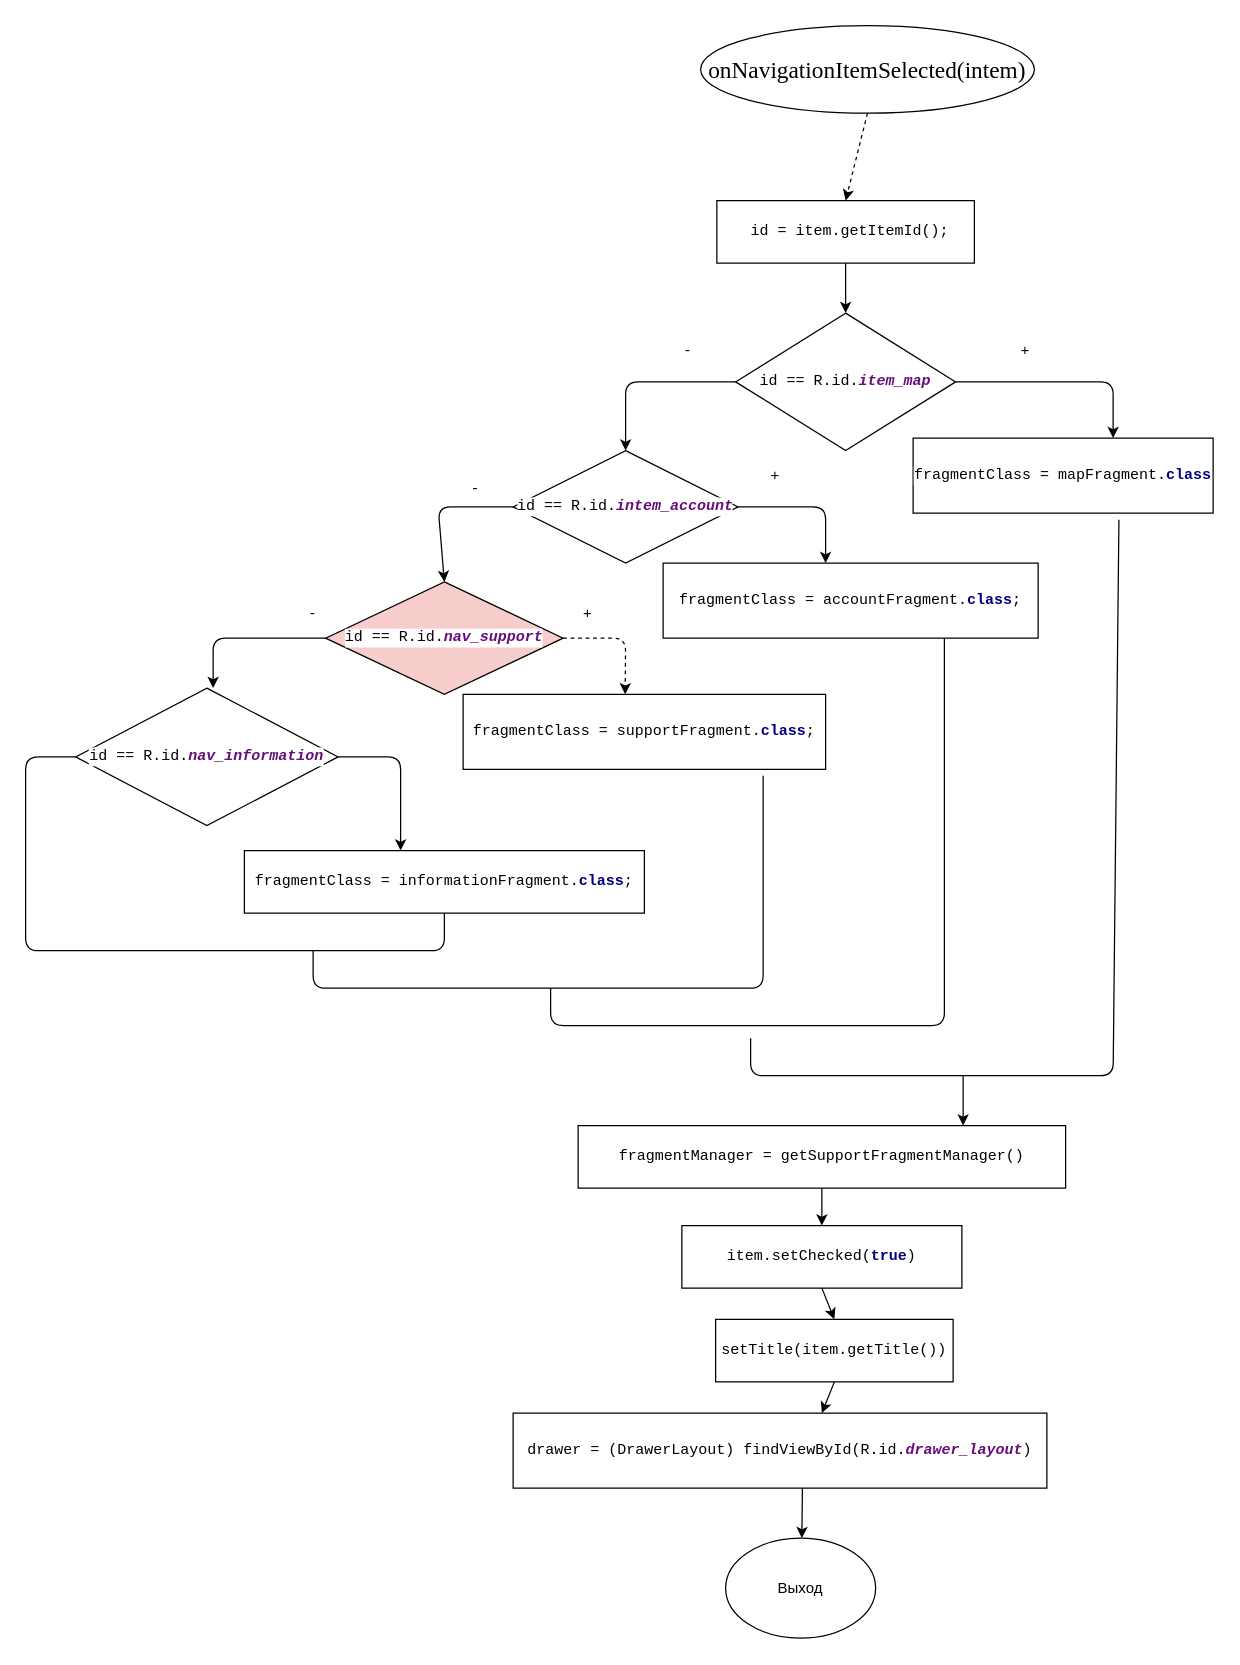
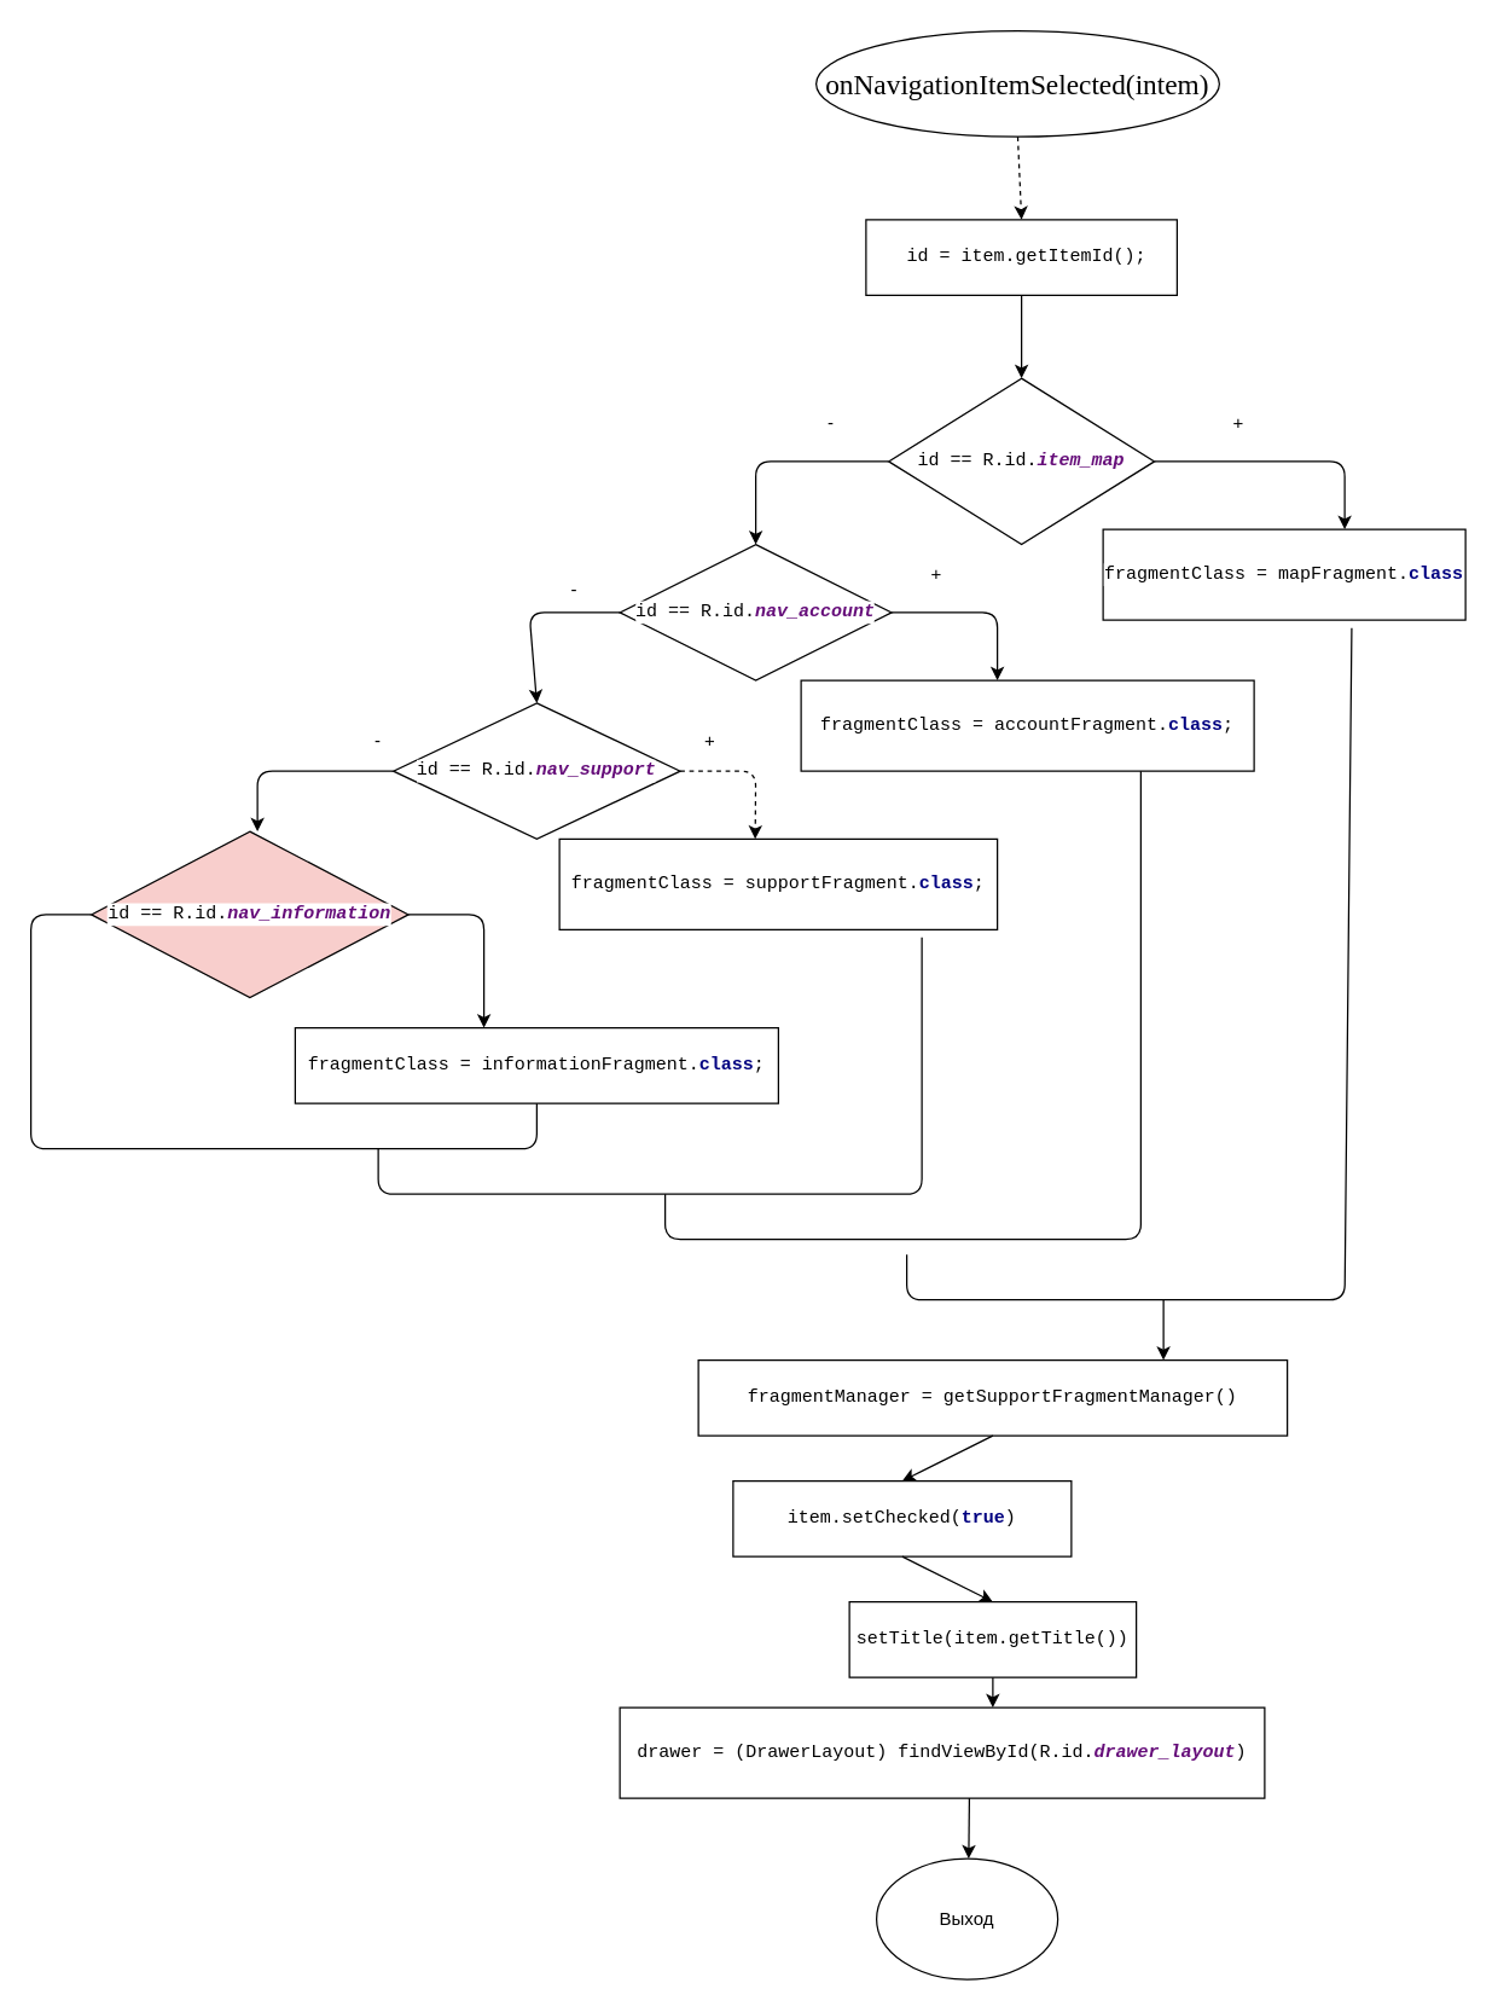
  <mxCell id="0" />
  <mxCell id="1" parent="0" />
- <mxCell id="2" value="&lt;span lang=&quot;EN-GB&quot; style=&quot;font-size: 14.0pt ; line-height: 115% ; font-family: &amp;#34;times new roman&amp;#34; , serif&quot;&gt;onNavigationItemSelected(intem)&lt;/span&gt;" style="ellipse;whiteSpace=wrap;html=1;" vertex="1" parent="1"><mxGeometry x="560" y="20" width="267" height="70" as="geometry" /></mxCell>
+ <mxCell id="2" value="&lt;span lang=&quot;EN-GB&quot; style=&quot;font-size: 14.0pt ; line-height: 115% ; font-family: &amp;#34;times new roman&amp;#34; , serif&quot;&gt;onNavigationItemSelected(intem)&lt;/span&gt;" style="ellipse;whiteSpace=wrap;html=1;" vertex="1" parent="1"><mxGeometry x="540" y="20" width="267" height="70" as="geometry" /></mxCell>
  <mxCell id="3" value="" style="endArrow=classic;html=1;exitX=0.5;exitY=1;exitDx=0;exitDy=0;entryX=0.5;entryY=0;entryDx=0;entryDy=0;dashed=1;" edge="1" parent="1" source="2" target="4"><mxGeometry width="50" height="50" relative="1" as="geometry"><mxPoint x="520" y="240" as="sourcePoint" /><mxPoint x="564" y="150" as="targetPoint" /></mxGeometry></mxCell>
- <mxCell id="4" value="&lt;pre style=&quot;background-color: rgb(255 , 255 , 255) ; font-family: &amp;#34;courier new&amp;#34;&quot;&gt; id = item.getItemId();&lt;/pre&gt;" style="rounded=0;whiteSpace=wrap;html=1;" vertex="1" parent="1"><mxGeometry x="573" y="160" width="206" height="50" as="geometry" /></mxCell>
+ <mxCell id="4" value="&lt;pre style=&quot;background-color: rgb(255 , 255 , 255) ; font-family: &amp;#34;courier new&amp;#34;&quot;&gt; id = item.getItemId();&lt;/pre&gt;" style="rounded=0;whiteSpace=wrap;html=1;" vertex="1" parent="1"><mxGeometry x="573" y="145" width="206" height="50" as="geometry" /></mxCell>
  <mxCell id="5" value="&lt;pre style=&quot;background-color: rgb(255 , 255 , 255) ; font-family: &amp;#34;courier new&amp;#34;&quot;&gt;id == R.id.&lt;span style=&quot;color: #660e7a ; font-weight: bold ; font-style: italic&quot;&gt;item_map&lt;/span&gt;&lt;/pre&gt;" style="rhombus;whiteSpace=wrap;html=1;" vertex="1" parent="1"><mxGeometry x="588" y="250" width="176" height="110" as="geometry" /></mxCell>
  <mxCell id="6" value="" style="endArrow=classic;html=1;entryX=0.5;entryY=0;entryDx=0;entryDy=0;exitX=0.5;exitY=1;exitDx=0;exitDy=0;" edge="1" parent="1" source="4" target="5"><mxGeometry width="50" height="50" relative="1" as="geometry"><mxPoint x="340" y="290" as="sourcePoint" /><mxPoint x="390" y="240" as="targetPoint" /></mxGeometry></mxCell>
  <mxCell id="7" value="" style="endArrow=classic;html=1;exitX=1;exitY=0.5;exitDx=0;exitDy=0;" edge="1" parent="1" source="5"><mxGeometry width="50" height="50" relative="1" as="geometry"><mxPoint x="770" y="300" as="sourcePoint" /><mxPoint x="890" y="350" as="targetPoint" /><Array as="points"><mxPoint x="890" y="305" /></Array></mxGeometry></mxCell>
  <mxCell id="8" value="&lt;pre style=&quot;background-color: rgb(255 , 255 , 255) ; font-family: &amp;#34;courier new&amp;#34;&quot;&gt;fragmentClass = mapFragment.&lt;span style=&quot;color: #000080 ; font-weight: bold&quot;&gt;class&lt;/span&gt;&lt;/pre&gt;" style="rounded=0;whiteSpace=wrap;html=1;" vertex="1" parent="1"><mxGeometry x="730" y="350" width="240" height="60" as="geometry" /></mxCell>
  <mxCell id="9" value="+" style="text;html=1;strokeColor=none;fillColor=none;align=center;verticalAlign=middle;whiteSpace=wrap;rounded=0;" vertex="1" parent="1"><mxGeometry x="800" y="270" width="40" height="20" as="geometry" /></mxCell>
  <mxCell id="10" value="" style="endArrow=classic;html=1;exitX=0;exitY=0.5;exitDx=0;exitDy=0;" edge="1" parent="1" source="5"><mxGeometry width="50" height="50" relative="1" as="geometry"><mxPoint x="370" y="400" as="sourcePoint" /><mxPoint x="500" y="360" as="targetPoint" /><Array as="points"><mxPoint x="500" y="305" /></Array></mxGeometry></mxCell>
- <mxCell id="11" value="&lt;pre style=&quot;background-color: rgb(255 , 255 , 255) ; font-family: &amp;#34;courier new&amp;#34;&quot;&gt;id == R.id.&lt;span style=&quot;color: #660e7a ; font-weight: bold ; font-style: italic&quot;&gt;intem_account&lt;/span&gt;&lt;/pre&gt;" style="rhombus;whiteSpace=wrap;html=1;" vertex="1" parent="1"><mxGeometry x="410" y="360" width="180" height="90" as="geometry" /></mxCell>
+ <mxCell id="11" value="&lt;pre style=&quot;background-color: rgb(255 , 255 , 255) ; font-family: &amp;#34;courier new&amp;#34;&quot;&gt;id == R.id.&lt;span style=&quot;color: #660e7a ; font-weight: bold ; font-style: italic&quot;&gt;nav_account&lt;/span&gt;&lt;/pre&gt;" style="rhombus;whiteSpace=wrap;html=1;" vertex="1" parent="1"><mxGeometry x="410" y="360" width="180" height="90" as="geometry" /></mxCell>
  <mxCell id="12" value="-" style="text;html=1;strokeColor=none;fillColor=none;align=center;verticalAlign=middle;whiteSpace=wrap;rounded=0;" vertex="1" parent="1"><mxGeometry x="530" y="270" width="40" height="20" as="geometry" /></mxCell>
  <mxCell id="13" value="" style="endArrow=classic;html=1;exitX=1;exitY=0.5;exitDx=0;exitDy=0;" edge="1" parent="1" source="11"><mxGeometry width="50" height="50" relative="1" as="geometry"><mxPoint x="580" y="500" as="sourcePoint" /><mxPoint x="660" y="450" as="targetPoint" /><Array as="points"><mxPoint x="660" y="405" /></Array></mxGeometry></mxCell>
  <mxCell id="14" value="&lt;pre style=&quot;background-color: rgb(255 , 255 , 255) ; font-family: &amp;#34;courier new&amp;#34;&quot;&gt;fragmentClass = accountFragment.&lt;span style=&quot;color: #000080 ; font-weight: bold&quot;&gt;class&lt;/span&gt;;&lt;/pre&gt;" style="rounded=0;whiteSpace=wrap;html=1;" vertex="1" parent="1"><mxGeometry x="530" y="450" width="300" height="60" as="geometry" /></mxCell>
  <mxCell id="15" value="+" style="text;html=1;strokeColor=none;fillColor=none;align=center;verticalAlign=middle;whiteSpace=wrap;rounded=0;" vertex="1" parent="1"><mxGeometry x="600" y="370" width="40" height="20" as="geometry" /></mxCell>
  <mxCell id="16" value="" style="endArrow=classic;html=1;exitX=0;exitY=0.5;exitDx=0;exitDy=0;entryX=0.5;entryY=0;entryDx=0;entryDy=0;" edge="1" parent="1" source="11" target="18"><mxGeometry width="50" height="50" relative="1" as="geometry"><mxPoint x="310" y="430" as="sourcePoint" /><mxPoint x="350" y="470" as="targetPoint" /><Array as="points"><mxPoint x="350" y="405" /></Array></mxGeometry></mxCell>
  <mxCell id="17" value="-" style="text;html=1;strokeColor=none;fillColor=none;align=center;verticalAlign=middle;whiteSpace=wrap;rounded=0;" vertex="1" parent="1"><mxGeometry x="360" y="380" width="40" height="20" as="geometry" /></mxCell>
- <mxCell id="18" value="&lt;pre style=&quot;background-color: rgb(255 , 255 , 255) ; font-family: &amp;#34;courier new&amp;#34;&quot;&gt;id == R.id.&lt;span style=&quot;color: #660e7a ; font-weight: bold ; font-style: italic&quot;&gt;nav_support&lt;/span&gt;&lt;/pre&gt;" style="rhombus;whiteSpace=wrap;html=1;fillColor=#f8cecc;" vertex="1" parent="1"><mxGeometry x="260" y="465" width="190" height="90" as="geometry" /></mxCell>
+ <mxCell id="18" value="&lt;pre style=&quot;background-color: rgb(255 , 255 , 255) ; font-family: &amp;#34;courier new&amp;#34;&quot;&gt;id == R.id.&lt;span style=&quot;color: #660e7a ; font-weight: bold ; font-style: italic&quot;&gt;nav_support&lt;/span&gt;&lt;/pre&gt;" style="rhombus;whiteSpace=wrap;html=1;" vertex="1" parent="1"><mxGeometry x="260" y="465" width="190" height="90" as="geometry" /></mxCell>
  <mxCell id="19" value="" style="endArrow=classic;html=1;exitX=1;exitY=0.5;exitDx=0;exitDy=0;entryX=0.447;entryY=0;entryDx=0;entryDy=0;entryPerimeter=0;dashed=1;" edge="1" parent="1" source="18" target="20"><mxGeometry width="50" height="50" relative="1" as="geometry"><mxPoint x="450" y="550" as="sourcePoint" /><mxPoint x="500" y="570" as="targetPoint" /><Array as="points"><mxPoint x="500" y="510" /></Array></mxGeometry></mxCell>
  <mxCell id="20" value="&lt;pre style=&quot;background-color: rgb(255 , 255 , 255) ; font-family: &amp;#34;courier new&amp;#34;&quot;&gt;fragmentClass = supportFragment.&lt;span style=&quot;color: #000080 ; font-weight: bold&quot;&gt;class&lt;/span&gt;;&lt;/pre&gt;" style="rounded=0;whiteSpace=wrap;html=1;" vertex="1" parent="1"><mxGeometry x="370" y="555" width="290" height="60" as="geometry" /></mxCell>
  <mxCell id="21" value="" style="endArrow=classic;html=1;exitX=0;exitY=0.5;exitDx=0;exitDy=0;" edge="1" parent="1" source="18"><mxGeometry width="50" height="50" relative="1" as="geometry"><mxPoint x="230" y="640" as="sourcePoint" /><mxPoint x="170" y="550" as="targetPoint" /><Array as="points"><mxPoint x="170" y="510" /></Array></mxGeometry></mxCell>
  <mxCell id="22" value="+" style="text;html=1;strokeColor=none;fillColor=none;align=center;verticalAlign=middle;whiteSpace=wrap;rounded=0;" vertex="1" parent="1"><mxGeometry x="450" y="480" width="40" height="20" as="geometry" /></mxCell>
  <mxCell id="23" value="-" style="text;html=1;strokeColor=none;fillColor=none;align=center;verticalAlign=middle;whiteSpace=wrap;rounded=0;" vertex="1" parent="1"><mxGeometry x="230" y="480" width="40" height="20" as="geometry" /></mxCell>
- <mxCell id="24" value="&lt;pre style=&quot;background-color: rgb(255 , 255 , 255) ; font-family: &amp;#34;courier new&amp;#34;&quot;&gt;id == R.id.&lt;span style=&quot;color: #660e7a ; font-weight: bold ; font-style: italic&quot;&gt;nav_information&lt;/span&gt;&lt;/pre&gt;" style="rhombus;whiteSpace=wrap;html=1;" vertex="1" parent="1"><mxGeometry x="60" y="550" width="210" height="110" as="geometry" /></mxCell>
+ <mxCell id="24" value="&lt;pre style=&quot;background-color: rgb(255 , 255 , 255) ; font-family: &amp;#34;courier new&amp;#34;&quot;&gt;id == R.id.&lt;span style=&quot;color: #660e7a ; font-weight: bold ; font-style: italic&quot;&gt;nav_information&lt;/span&gt;&lt;/pre&gt;" style="rhombus;whiteSpace=wrap;html=1;fillColor=#f8cecc;" vertex="1" parent="1"><mxGeometry x="60" y="550" width="210" height="110" as="geometry" /></mxCell>
  <mxCell id="25" value="" style="endArrow=classic;html=1;exitX=1;exitY=0.5;exitDx=0;exitDy=0;" edge="1" parent="1" source="24"><mxGeometry width="50" height="50" relative="1" as="geometry"><mxPoint x="270" y="730" as="sourcePoint" /><mxPoint x="320" y="680" as="targetPoint" /><Array as="points"><mxPoint x="320" y="605" /></Array></mxGeometry></mxCell>
  <mxCell id="26" value="&lt;pre style=&quot;background-color: rgb(255 , 255 , 255) ; font-family: &amp;#34;courier new&amp;#34;&quot;&gt;fragmentClass = informationFragment.&lt;span style=&quot;color: #000080 ; font-weight: bold&quot;&gt;class&lt;/span&gt;;&lt;/pre&gt;" style="rounded=0;whiteSpace=wrap;html=1;" vertex="1" parent="1"><mxGeometry x="195" y="680" width="320" height="50" as="geometry" /></mxCell>
  <mxCell id="27" value="" style="endArrow=none;html=1;entryX=0;entryY=0.5;entryDx=0;entryDy=0;exitX=0.5;exitY=1;exitDx=0;exitDy=0;" edge="1" parent="1" source="26" target="24"><mxGeometry width="50" height="50" relative="1" as="geometry"><mxPoint x="340" y="760" as="sourcePoint" /><mxPoint x="-30" y="640" as="targetPoint" /><Array as="points"><mxPoint x="355" y="760" /><mxPoint x="20" y="760" /><mxPoint x="20" y="605" /></Array></mxGeometry></mxCell>
  <mxCell id="28" value="" style="endArrow=none;html=1;" edge="1" parent="1"><mxGeometry width="50" height="50" relative="1" as="geometry"><mxPoint x="610" y="620" as="sourcePoint" /><mxPoint x="250" y="760" as="targetPoint" /><Array as="points"><mxPoint x="610" y="790" /><mxPoint x="250" y="790" /></Array></mxGeometry></mxCell>
  <mxCell id="29" value="" style="endArrow=none;html=1;exitX=0.75;exitY=1;exitDx=0;exitDy=0;" edge="1" parent="1" source="14"><mxGeometry width="50" height="50" relative="1" as="geometry"><mxPoint x="720" y="830" as="sourcePoint" /><mxPoint x="440" y="790" as="targetPoint" /><Array as="points"><mxPoint x="755" y="820" /><mxPoint x="440" y="820" /></Array></mxGeometry></mxCell>
  <mxCell id="30" value="" style="endArrow=none;html=1;exitX=0.686;exitY=1.089;exitDx=0;exitDy=0;exitPerimeter=0;" edge="1" parent="1" source="8"><mxGeometry width="50" height="50" relative="1" as="geometry"><mxPoint x="890" y="850" as="sourcePoint" /><mxPoint x="600" y="830" as="targetPoint" /><Array as="points"><mxPoint x="890" y="860" /><mxPoint x="600" y="860" /></Array></mxGeometry></mxCell>
  <mxCell id="31" value="" style="endArrow=classic;html=1;" edge="1" parent="1"><mxGeometry width="50" height="50" relative="1" as="geometry"><mxPoint x="770" y="860" as="sourcePoint" /><mxPoint x="770" y="900" as="targetPoint" /></mxGeometry></mxCell>
  <mxCell id="32" value="&lt;pre style=&quot;background-color: rgb(255 , 255 , 255) ; font-family: &amp;#34;courier new&amp;#34;&quot;&gt;fragmentManager = getSupportFragmentManager()&lt;/pre&gt;" style="rounded=0;whiteSpace=wrap;html=1;" vertex="1" parent="1"><mxGeometry x="462" y="900" width="390" height="50" as="geometry" /></mxCell>
- <mxCell id="33" value="&lt;pre style=&quot;background-color: rgb(255 , 255 , 255) ; font-family: &amp;#34;courier new&amp;#34;&quot;&gt;item.setChecked(&lt;span style=&quot;color: #000080 ; font-weight: bold&quot;&gt;true&lt;/span&gt;)&lt;/pre&gt;" style="rounded=0;whiteSpace=wrap;html=1;" vertex="1" parent="1"><mxGeometry x="545" y="980" width="224" height="50" as="geometry" /></mxCell>
+ <mxCell id="33" value="&lt;pre style=&quot;background-color: rgb(255 , 255 , 255) ; font-family: &amp;#34;courier new&amp;#34;&quot;&gt;item.setChecked(&lt;span style=&quot;color: #000080 ; font-weight: bold&quot;&gt;true&lt;/span&gt;)&lt;/pre&gt;" style="rounded=0;whiteSpace=wrap;html=1;" vertex="1" parent="1"><mxGeometry x="485" y="980" width="224" height="50" as="geometry" /></mxCell>
  <mxCell id="34" value="" style="endArrow=classic;html=1;entryX=0.5;entryY=0;entryDx=0;entryDy=0;exitX=0.5;exitY=1;exitDx=0;exitDy=0;" edge="1" parent="1" source="32" target="33"><mxGeometry width="50" height="50" relative="1" as="geometry"><mxPoint x="410" y="1010" as="sourcePoint" /><mxPoint x="460" y="960" as="targetPoint" /></mxGeometry></mxCell>
- <mxCell id="35" value="&lt;pre style=&quot;background-color: rgb(255 , 255 , 255) ; font-family: &amp;#34;courier new&amp;#34;&quot;&gt;setTitle(item.getTitle())&lt;/pre&gt;" style="rounded=0;whiteSpace=wrap;html=1;" vertex="1" parent="1"><mxGeometry x="572" y="1055" width="190" height="50" as="geometry" /></mxCell>
+ <mxCell id="35" value="&lt;pre style=&quot;background-color: rgb(255 , 255 , 255) ; font-family: &amp;#34;courier new&amp;#34;&quot;&gt;setTitle(item.getTitle())&lt;/pre&gt;" style="rounded=0;whiteSpace=wrap;html=1;" vertex="1" parent="1"><mxGeometry x="562" y="1060" width="190" height="50" as="geometry" /></mxCell>
  <mxCell id="36" value="" style="endArrow=classic;html=1;entryX=0.5;entryY=0;entryDx=0;entryDy=0;exitX=0.5;exitY=1;exitDx=0;exitDy=0;" edge="1" parent="1" source="33" target="35"><mxGeometry width="50" height="50" relative="1" as="geometry"><mxPoint x="300" y="1110" as="sourcePoint" /><mxPoint x="350" y="1060" as="targetPoint" /></mxGeometry></mxCell>
  <mxCell id="37" value="" style="endArrow=classic;html=1;exitX=0.5;exitY=1;exitDx=0;exitDy=0;" edge="1" parent="1" source="35"><mxGeometry width="50" height="50" relative="1" as="geometry"><mxPoint x="460" y="1140" as="sourcePoint" /><mxPoint x="657" y="1130" as="targetPoint" /></mxGeometry></mxCell>
  <mxCell id="38" value="&lt;pre style=&quot;background-color: rgb(255 , 255 , 255) ; font-family: &amp;#34;courier new&amp;#34;&quot;&gt;drawer = (DrawerLayout) findViewById(R.id.&lt;span style=&quot;color: #660e7a ; font-weight: bold ; font-style: italic&quot;&gt;drawer_layout&lt;/span&gt;)&lt;/pre&gt;" style="rounded=0;whiteSpace=wrap;html=1;" vertex="1" parent="1"><mxGeometry x="410" y="1130" width="427" height="60" as="geometry" /></mxCell>
  <mxCell id="39" value="" style="endArrow=classic;html=1;exitX=0.542;exitY=0.999;exitDx=0;exitDy=0;exitPerimeter=0;" edge="1" parent="1" source="38"><mxGeometry width="50" height="50" relative="1" as="geometry"><mxPoint x="490" y="1260" as="sourcePoint" /><mxPoint x="641" y="1230" as="targetPoint" /></mxGeometry></mxCell>
  <mxCell id="40" value="Выход" style="ellipse;whiteSpace=wrap;html=1;" vertex="1" parent="1"><mxGeometry x="580" y="1230" width="120" height="80" as="geometry" /></mxCell>
